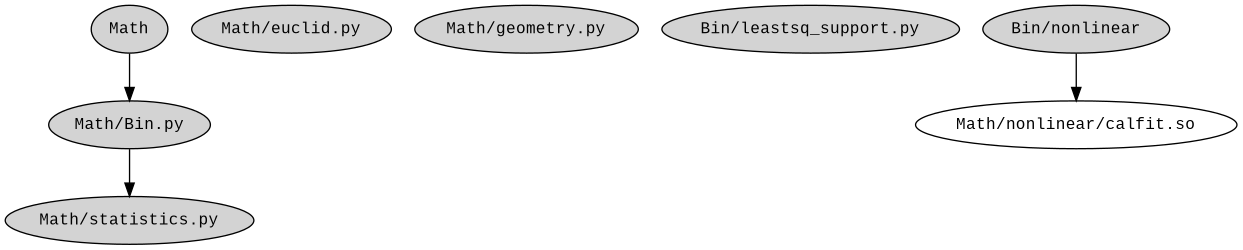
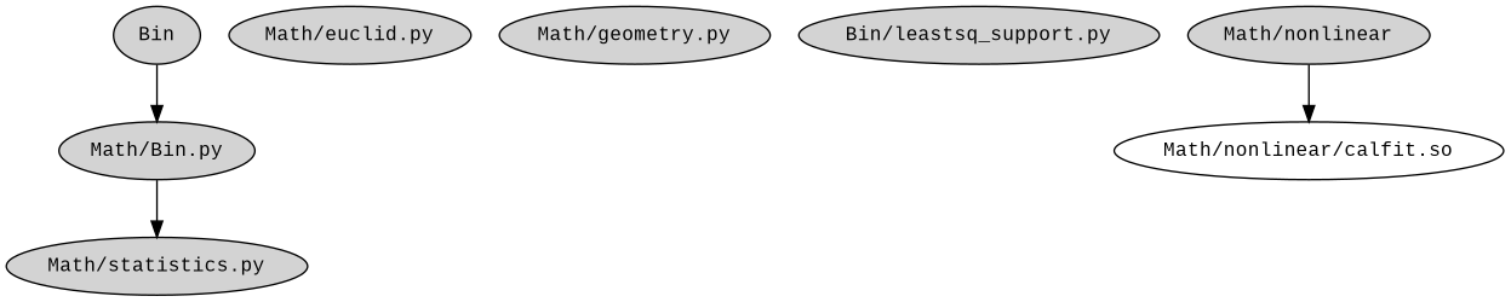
  strict digraph {
    clusterrank=local
    fontname="Liberation Mono"
    fontsize=16
    rankdir=TB
    node [fontname="Liberation Mono" fontsize=12 shape=ellipse style=filled]
    edge [fontname="Liberation Mono"]
-   Math
+   Math [label=Bin]
    "Math/Bin.py"
    "Math/statistics.py"
    "Math/euclid.py"
    "Math/geometry.py"
    n6 [label="Bin/leastsq_support.py"]
    "Math/nonlinear/calfit.so" [style=""]
-   "Math/nonlinear" [label="Bin/nonlinear"]
+   "Math/nonlinear"
    Math -> "Math/Bin.py"
    "Math/Bin.py" -> "Math/statistics.py"
    "Math/nonlinear" -> "Math/nonlinear/calfit.so"
  }
